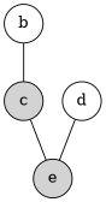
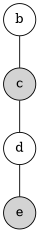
  graph {
    fontname="DejaVu Serif"
    node [fontname="DejaVu Serif" shape=circle]
    edge [fontname="DejaVu Serif"]
    b
    c [style=filled]
    d
    e [style=filled]
    b -- c
-   c -- e
+   c -- d
    d -- e
  }
